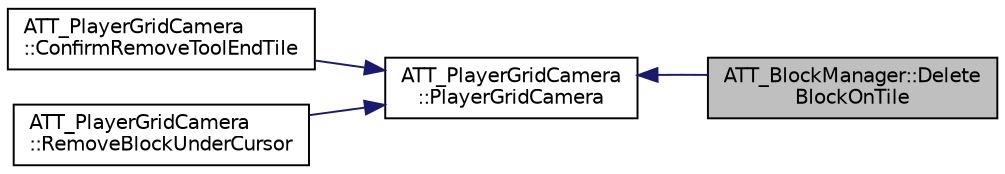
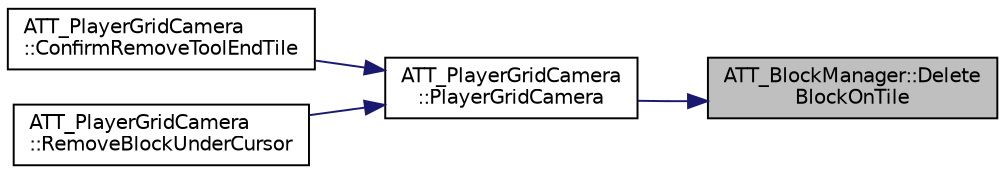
  digraph {
    rankdir=RL
    node [color=black fillcolor=white fontname=Helvetica fontsize=10 shape=record style=filled]
    edge [color=midnightblue dir=back fontname=Helvetica fontsize=10 labelfontname=Helvetica labelfontsize=10 style=solid]
    n1 [fillcolor=grey75 fontcolor=black height=0.2 label="ATT_BlockManager::Delete\lBlockOnTile" width=0.4]
    n2 [height=0.2 label="ATT_PlayerGridCamera\l::PlayerGridCamera" width=0.4]
    n3 [height=0.2 label="ATT_PlayerGridCamera\l::ConfirmRemoveToolEndTile" width=0.4]
    n4 [height=0.2 label="ATT_PlayerGridCamera\l::RemoveBlockUnderCursor" width=0.4]
-   n2 -> n1
+   n1 -> n2
    n2 -> n3
    n2 -> n4
  }
